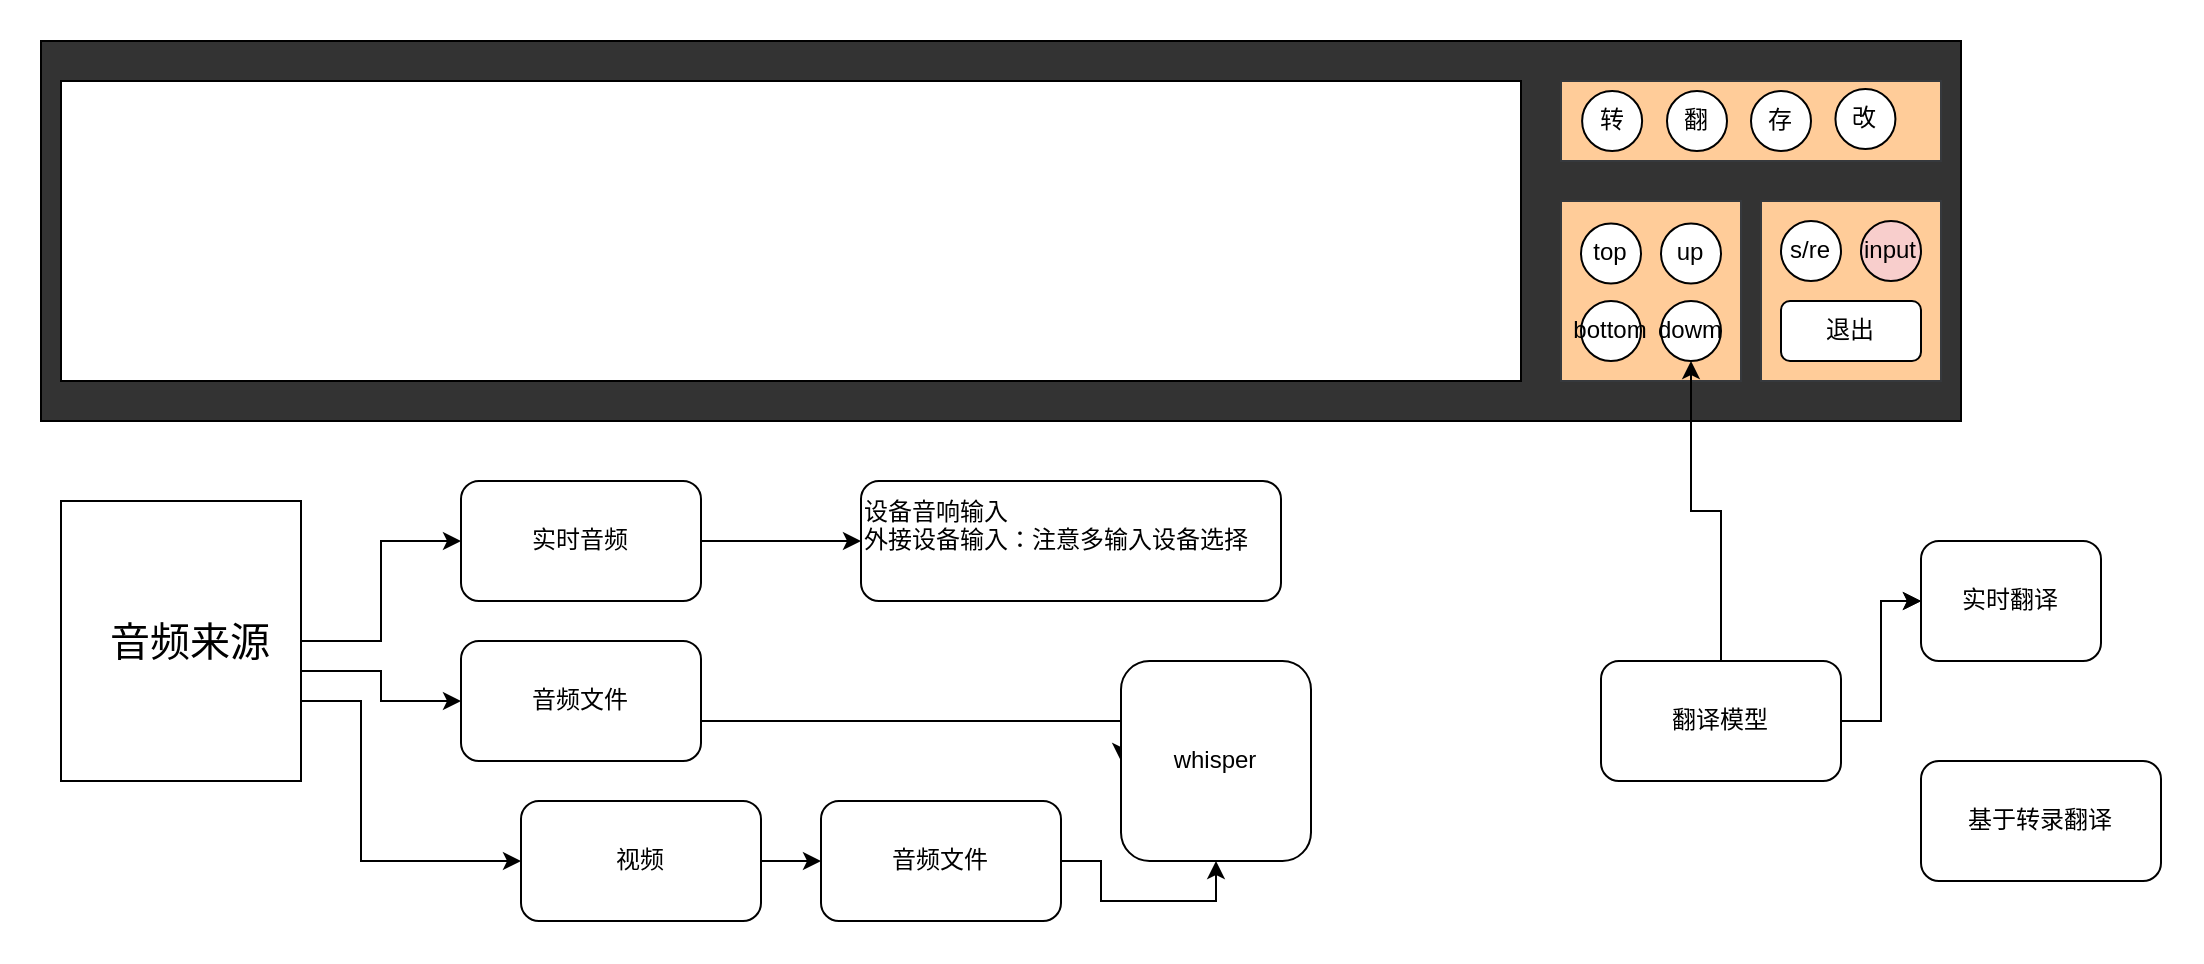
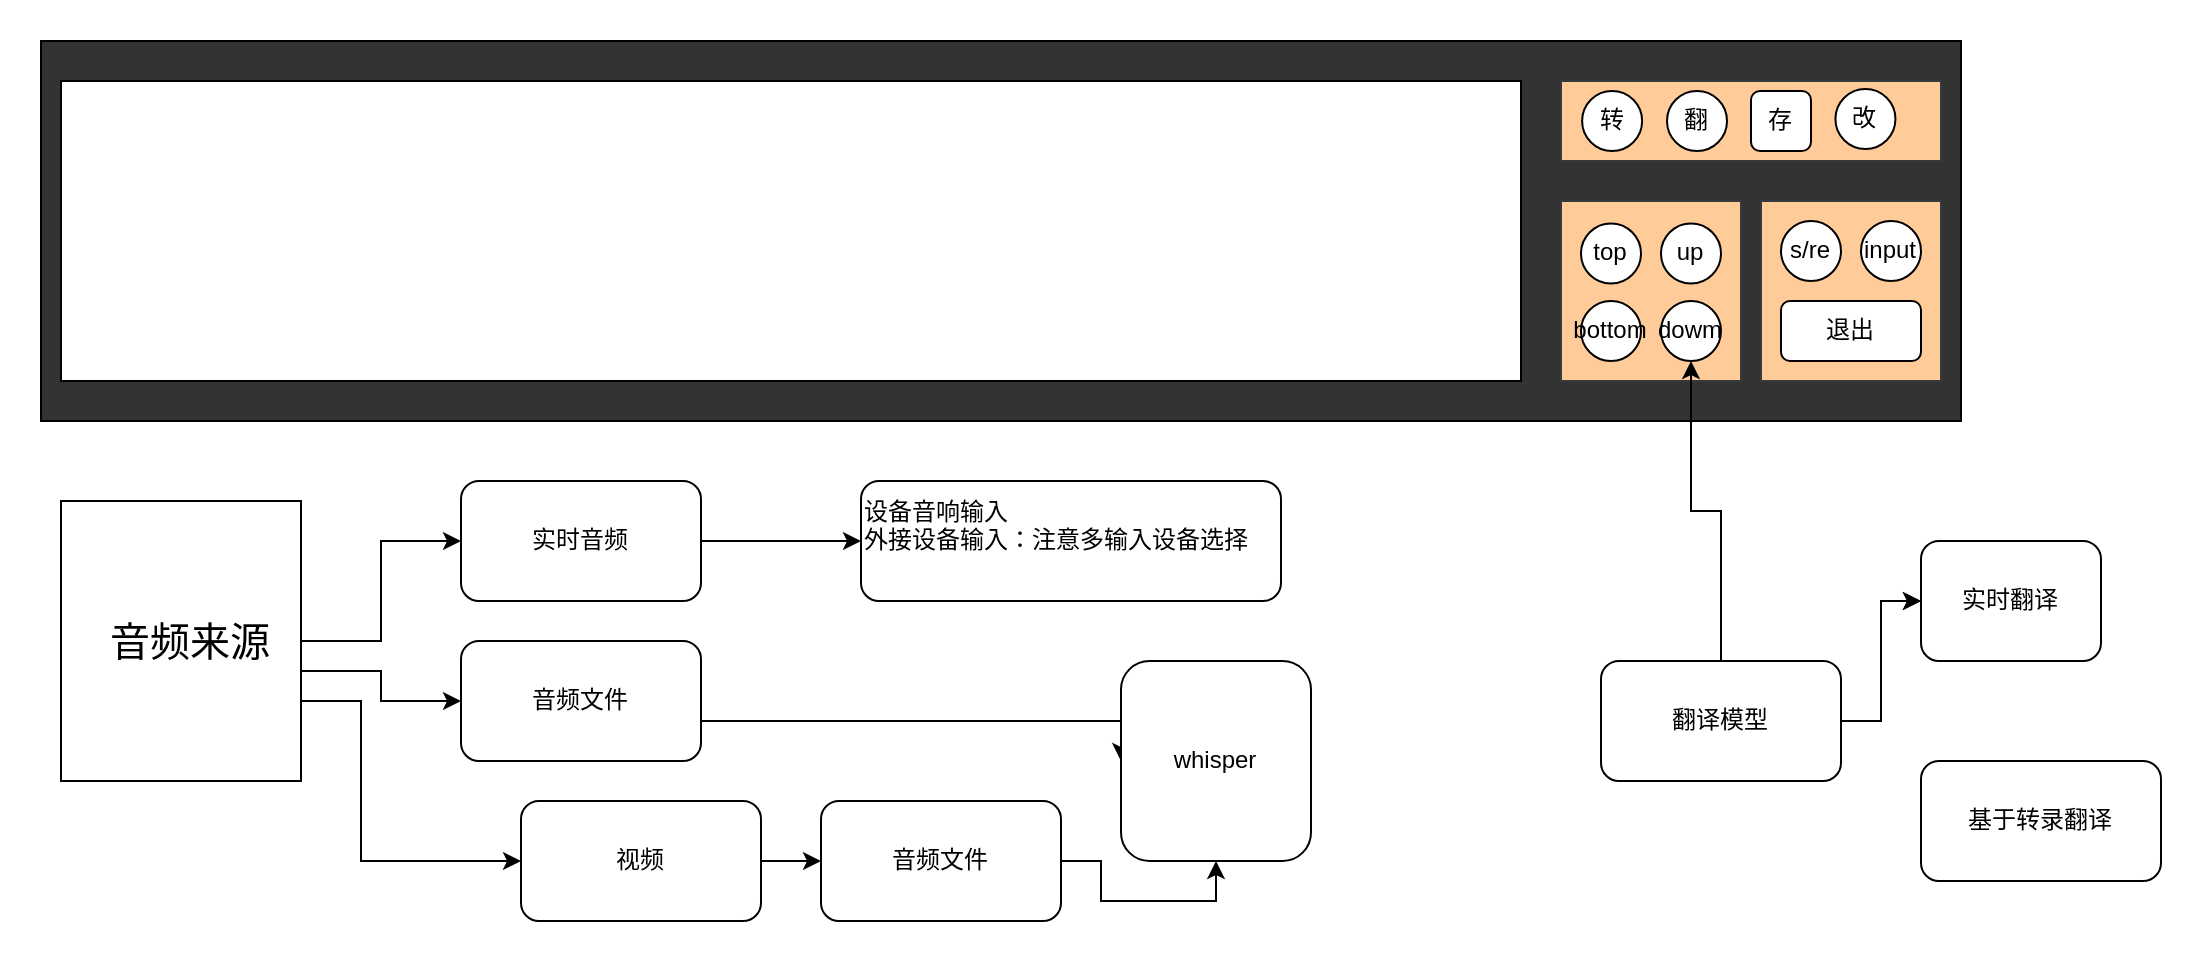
  <mxCell id="0" />
  <mxCell id="1" parent="0" />
  <mxCell id="2" value="" style="rounded=0;whiteSpace=wrap;html=1;fillColor=#333333;" parent="1" vertex="1"><mxGeometry x="20" y="20" width="960" height="190" as="geometry" /></mxCell>
  <mxCell id="3" value="" style="rounded=0;whiteSpace=wrap;html=1;" parent="1" vertex="1"><mxGeometry x="30" y="40" width="730" height="150" as="geometry" /></mxCell>
  <mxCell id="4" value="" style="group" parent="1" vertex="1" connectable="0"><mxGeometry x="780" y="40" width="190" height="40" as="geometry" /></mxCell>
  <mxCell id="5" value="" style="rounded=0;whiteSpace=wrap;html=1;fillColor=#ffcc99;strokeColor=#36393d;" parent="4" vertex="1"><mxGeometry width="190" height="40" as="geometry" /></mxCell>
  <mxCell id="6" value="转" style="ellipse;whiteSpace=wrap;html=1;aspect=fixed;" parent="4" vertex="1"><mxGeometry x="10.556" y="5" width="30" height="30" as="geometry" /></mxCell>
  <mxCell id="7" value="翻" style="ellipse;whiteSpace=wrap;html=1;aspect=fixed;" parent="4" vertex="1"><mxGeometry x="53" y="5" width="30" height="30" as="geometry" /></mxCell>
- <mxCell id="8" value="存" style="ellipse;whiteSpace=wrap;html=1;aspect=fixed;" parent="4" vertex="1"><mxGeometry x="95" y="5" width="30" height="30" as="geometry" /></mxCell>
+ <mxCell id="8" value="存" style="whiteSpace=wrap;html=1;aspect=fixed;rounded=1;" parent="4" vertex="1"><mxGeometry x="95" y="5" width="30" height="30" as="geometry" /></mxCell>
  <mxCell id="9" value="改" style="ellipse;whiteSpace=wrap;html=1;aspect=fixed;" parent="4" vertex="1"><mxGeometry x="137.222" y="4" width="30" height="30" as="geometry" /></mxCell>
  <mxCell id="10" value="" style="group" parent="1" vertex="1" connectable="0"><mxGeometry x="780" y="100" width="90" height="90" as="geometry" /></mxCell>
  <mxCell id="11" value="" style="rounded=0;whiteSpace=wrap;html=1;fillColor=#ffcc99;strokeColor=#36393d;" parent="10" vertex="1"><mxGeometry width="90" height="90" as="geometry" /></mxCell>
  <mxCell id="12" value="" style="group" parent="10" vertex="1" connectable="0"><mxGeometry x="10" y="11.25" width="70" height="68.75" as="geometry" /></mxCell>
  <mxCell id="13" value="top" style="ellipse;whiteSpace=wrap;html=1;aspect=fixed;" parent="12" vertex="1"><mxGeometry width="30" height="30" as="geometry" /></mxCell>
  <mxCell id="14" value="up" style="ellipse;whiteSpace=wrap;html=1;aspect=fixed;" parent="12" vertex="1"><mxGeometry x="40" width="30" height="30" as="geometry" /></mxCell>
  <mxCell id="15" value="bottom" style="ellipse;whiteSpace=wrap;html=1;aspect=fixed;" parent="12" vertex="1"><mxGeometry y="38.75" width="30" height="30" as="geometry" /></mxCell>
  <mxCell id="16" value="dowm" style="ellipse;whiteSpace=wrap;html=1;aspect=fixed;" parent="12" vertex="1"><mxGeometry x="40" y="38.75" width="30" height="30" as="geometry" /></mxCell>
  <mxCell id="17" value="" style="rounded=0;whiteSpace=wrap;html=1;fillColor=#ffcc99;strokeColor=#36393d;" parent="1" vertex="1"><mxGeometry x="880" y="100" width="90" height="90" as="geometry" /></mxCell>
  <mxCell id="18" value="s/re" style="ellipse;whiteSpace=wrap;html=1;aspect=fixed;" parent="1" vertex="1"><mxGeometry x="890" y="110" width="30" height="30" as="geometry" /></mxCell>
  <mxCell id="19" value="退出" style="rounded=1;whiteSpace=wrap;html=1;" parent="1" vertex="1"><mxGeometry x="890" y="150" width="70" height="30" as="geometry" /></mxCell>
- <mxCell id="20" value="input" style="ellipse;whiteSpace=wrap;html=1;aspect=fixed;fillColor=#f8cecc;" parent="1" vertex="1"><mxGeometry x="930" y="110" width="30" height="30" as="geometry" /></mxCell>
+ <mxCell id="20" value="input" style="ellipse;whiteSpace=wrap;html=1;aspect=fixed;" parent="1" vertex="1"><mxGeometry x="930" y="110" width="30" height="30" as="geometry" /></mxCell>
  <mxCell id="21" style="edgeStyle=orthogonalEdgeStyle;rounded=0;orthogonalLoop=1;jettySize=auto;html=1;entryX=0;entryY=0.5;entryDx=0;entryDy=0;" parent="1" source="22" target="27" edge="1"><mxGeometry relative="1" as="geometry" /></mxCell>
  <mxCell id="22" value="" style="rounded=0;whiteSpace=wrap;html=1;" parent="1" vertex="1"><mxGeometry x="30" y="250" width="120" height="140" as="geometry" /></mxCell>
  <mxCell id="23" style="edgeStyle=orthogonalEdgeStyle;rounded=0;orthogonalLoop=1;jettySize=auto;html=1;exitX=1;exitY=0.75;exitDx=0;exitDy=0;entryX=0;entryY=0.5;entryDx=0;entryDy=0;" parent="1" source="25" target="30" edge="1"><mxGeometry relative="1" as="geometry" /></mxCell>
  <mxCell id="24" style="edgeStyle=orthogonalEdgeStyle;rounded=0;orthogonalLoop=1;jettySize=auto;html=1;exitX=1;exitY=1;exitDx=0;exitDy=0;entryX=0;entryY=0.5;entryDx=0;entryDy=0;" parent="1" source="25" target="32" edge="1"><mxGeometry relative="1" as="geometry"><Array as="points"><mxPoint x="180" y="350" /><mxPoint x="180" y="430" /></Array></mxGeometry></mxCell>
  <mxCell id="25" value="&lt;font style=&quot;font-size: 20px;&quot;&gt;音频来源&lt;/font&gt;" style="text;html=1;align=center;verticalAlign=middle;whiteSpace=wrap;rounded=0;" parent="1" vertex="1"><mxGeometry x="40" y="290" width="110" height="60" as="geometry" /></mxCell>
  <mxCell id="26" value="" style="edgeStyle=orthogonalEdgeStyle;rounded=0;orthogonalLoop=1;jettySize=auto;html=1;" parent="1" source="27" target="28" edge="1"><mxGeometry relative="1" as="geometry" /></mxCell>
  <mxCell id="27" value="实时音频" style="rounded=1;whiteSpace=wrap;html=1;" parent="1" vertex="1"><mxGeometry x="230" y="240" width="120" height="60" as="geometry" /></mxCell>
  <mxCell id="28" value="设备音响输入&lt;br&gt;外接设备输入：注意多输入设备选择&lt;br&gt;&lt;div style=&quot;&quot;&gt;&lt;br&gt;&lt;/div&gt;" style="rounded=1;whiteSpace=wrap;html=1;align=left;" parent="1" vertex="1"><mxGeometry x="430" y="240" width="210" height="60" as="geometry" /></mxCell>
  <mxCell id="29" style="edgeStyle=orthogonalEdgeStyle;rounded=0;orthogonalLoop=1;jettySize=auto;html=1;entryX=0;entryY=0.5;entryDx=0;entryDy=0;" parent="1" source="30" target="35" edge="1"><mxGeometry relative="1" as="geometry"><mxPoint x="610" y="350" as="targetPoint" /><Array as="points"><mxPoint x="480" y="360" /><mxPoint x="480" y="360" /></Array></mxGeometry></mxCell>
  <mxCell id="30" value="音频文件" style="rounded=1;whiteSpace=wrap;html=1;" parent="1" vertex="1"><mxGeometry x="230" y="320" width="120" height="60" as="geometry" /></mxCell>
  <mxCell id="31" style="edgeStyle=orthogonalEdgeStyle;rounded=0;orthogonalLoop=1;jettySize=auto;html=1;entryX=0;entryY=0.5;entryDx=0;entryDy=0;" parent="1" source="32" target="34" edge="1"><mxGeometry relative="1" as="geometry" /></mxCell>
  <mxCell id="32" value="视频" style="rounded=1;whiteSpace=wrap;html=1;" parent="1" vertex="1"><mxGeometry x="260" y="400" width="120" height="60" as="geometry" /></mxCell>
  <mxCell id="33" style="edgeStyle=orthogonalEdgeStyle;rounded=0;orthogonalLoop=1;jettySize=auto;html=1;entryX=0.5;entryY=1;entryDx=0;entryDy=0;" parent="1" source="34" target="35" edge="1"><mxGeometry relative="1" as="geometry"><mxPoint x="660" y="370" as="targetPoint" /></mxGeometry></mxCell>
  <mxCell id="34" value="音频文件" style="rounded=1;whiteSpace=wrap;html=1;" parent="1" vertex="1"><mxGeometry x="410" y="400" width="120" height="60" as="geometry" /></mxCell>
  <mxCell id="35" value="whisper" style="rounded=1;whiteSpace=wrap;html=1;" parent="1" vertex="1"><mxGeometry x="560" y="330" width="95" height="100" as="geometry" /></mxCell>
  <mxCell id="36" value="" style="edgeStyle=orthogonalEdgeStyle;rounded=0;orthogonalLoop=1;jettySize=auto;html=1;" parent="1" source="39" target="40" edge="1"><mxGeometry relative="1" as="geometry" /></mxCell>
  <mxCell id="37" value="" style="edgeStyle=orthogonalEdgeStyle;rounded=0;orthogonalLoop=1;jettySize=auto;html=1;" parent="1" source="39" target="40" edge="1"><mxGeometry relative="1" as="geometry" /></mxCell>
  <mxCell id="38" style="edgeStyle=orthogonalEdgeStyle;rounded=0;orthogonalLoop=1;jettySize=auto;html=1;" parent="1" source="39" target="16" edge="1"><mxGeometry relative="1" as="geometry"><mxPoint x="940" y="420" as="targetPoint" /></mxGeometry></mxCell>
  <mxCell id="39" value="翻译模型" style="rounded=1;whiteSpace=wrap;html=1;" parent="1" vertex="1"><mxGeometry x="800" y="330" width="120" height="60" as="geometry" /></mxCell>
  <mxCell id="40" value="实时翻译" style="rounded=1;whiteSpace=wrap;html=1;" parent="1" vertex="1"><mxGeometry x="960" y="270" width="90" height="60" as="geometry" /></mxCell>
  <mxCell id="41" value="基于转录翻译" style="rounded=1;whiteSpace=wrap;html=1;" parent="1" vertex="1"><mxGeometry x="960" y="380" width="120" height="60" as="geometry" /></mxCell>
